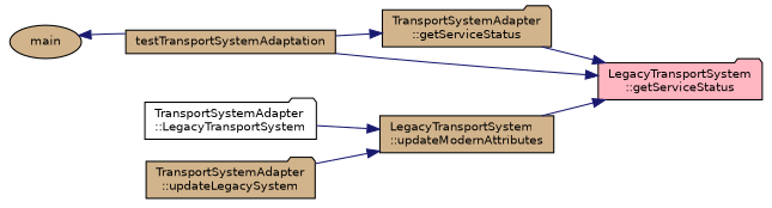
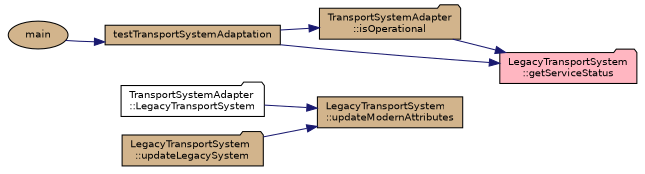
  digraph {
    rankdir=RL
    node [color=black fillcolor=tan fontname=Helvetica fontsize=10 shape=folder style=filled]
    edge [color=midnightblue dir=back fontname=Helvetica fontsize=10 labelfontname=Helvetica labelfontsize=10 style=solid]
    n1 [fillcolor=lightpink fontcolor=black height=0.2 label="LegacyTransportSystem\l::getServiceStatus" width=0.4]
-   n2 [height=0.2 label="TransportSystemAdapter\l::getServiceStatus" width=0.4]
+   n2 [height=0.2 label="TransportSystemAdapter\l::isOperational" width=0.4]
    n3 [height=0.2 label=testTransportSystemAdaptation shape=box width=0.4]
    n4 [height=0.2 label="LegacyTransportSystem\l::updateModernAttributes" shape=box width=0.4]
    n5 [height=0.2 label=main shape=ellipse width=0.4]
    n6 [fillcolor=white height=0.2 label="TransportSystemAdapter\l::LegacyTransportSystem" width=0.4]
-   n7 [height=0.2 label="TransportSystemAdapter\l::updateLegacySystem" width=0.4]
+   n7 [height=0.2 label="LegacyTransportSystem\l::updateLegacySystem" width=0.4]
    n1 -> n2
    n1 -> n3
-   n1 -> n4
    n2 -> n3
-   n5 -> n3
+   n3 -> n5
    n4 -> n6
    n4 -> n7
  }
